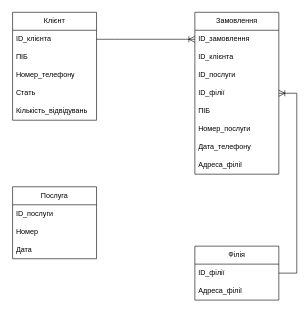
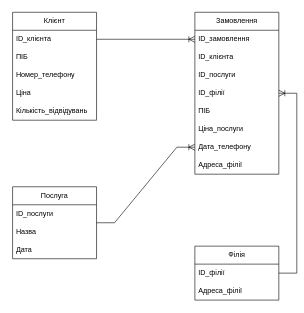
  <mxCell id="0" />
  <mxCell id="1" parent="0" />
  <mxCell id="2" value="Клієнт" style="swimlane;fontStyle=0;childLayout=stackLayout;horizontal=1;startSize=30;horizontalStack=0;resizeParent=1;resizeParentMax=0;resizeLast=0;collapsible=1;marginBottom=0;whiteSpace=wrap;html=1;" vertex="1" parent="1"><mxGeometry x="20" y="20" width="140" height="180" as="geometry"><mxRectangle x="28" y="46" width="70" height="30" as="alternateBounds" /></mxGeometry></mxCell>
  <mxCell id="3" value="ID_клієнта" style="text;strokeColor=none;fillColor=none;align=left;verticalAlign=middle;spacingLeft=4;spacingRight=4;overflow=hidden;points=[[0,0.5],[1,0.5]];portConstraint=eastwest;rotatable=0;whiteSpace=wrap;html=1;" vertex="1" parent="2"><mxGeometry y="30" width="140" height="30" as="geometry" /></mxCell>
  <mxCell id="4" value="ПІБ" style="text;strokeColor=none;fillColor=none;align=left;verticalAlign=middle;spacingLeft=4;spacingRight=4;overflow=hidden;points=[[0,0.5],[1,0.5]];portConstraint=eastwest;rotatable=0;whiteSpace=wrap;html=1;" vertex="1" parent="2"><mxGeometry y="60" width="140" height="30" as="geometry" /></mxCell>
  <mxCell id="5" value="Номер_телефону" style="text;strokeColor=none;fillColor=none;align=left;verticalAlign=middle;spacingLeft=4;spacingRight=4;overflow=hidden;points=[[0,0.5],[1,0.5]];portConstraint=eastwest;rotatable=0;whiteSpace=wrap;html=1;" vertex="1" parent="2"><mxGeometry y="90" width="140" height="30" as="geometry" /></mxCell>
- <mxCell id="6" value="Стать" style="text;strokeColor=none;fillColor=none;align=left;verticalAlign=middle;spacingLeft=4;spacingRight=4;overflow=hidden;points=[[0,0.5],[1,0.5]];portConstraint=eastwest;rotatable=0;whiteSpace=wrap;html=1;" vertex="1" parent="2"><mxGeometry y="120" width="140" height="30" as="geometry" /></mxCell>
+ <mxCell id="6" value="Ціна" style="text;strokeColor=none;fillColor=none;align=left;verticalAlign=middle;spacingLeft=4;spacingRight=4;overflow=hidden;points=[[0,0.5],[1,0.5]];portConstraint=eastwest;rotatable=0;whiteSpace=wrap;html=1;" vertex="1" parent="2"><mxGeometry y="120" width="140" height="30" as="geometry" /></mxCell>
  <mxCell id="7" value="Кількість_відвідувань" style="text;strokeColor=none;fillColor=none;align=left;verticalAlign=middle;spacingLeft=4;spacingRight=4;overflow=hidden;points=[[0,0.5],[1,0.5]];portConstraint=eastwest;rotatable=0;whiteSpace=wrap;html=1;" vertex="1" parent="2"><mxGeometry y="150" width="140" height="30" as="geometry" /></mxCell>
  <mxCell id="8" value="Послуга" style="swimlane;fontStyle=0;childLayout=stackLayout;horizontal=1;startSize=30;horizontalStack=0;resizeParent=1;resizeParentMax=0;resizeLast=0;collapsible=1;marginBottom=0;whiteSpace=wrap;html=1;" vertex="1" parent="1"><mxGeometry x="20" y="311" width="140" height="120" as="geometry"><mxRectangle x="28" y="46" width="70" height="30" as="alternateBounds" /></mxGeometry></mxCell>
  <mxCell id="9" value="ID_послуги" style="text;strokeColor=none;fillColor=none;align=left;verticalAlign=middle;spacingLeft=4;spacingRight=4;overflow=hidden;points=[[0,0.5],[1,0.5]];portConstraint=eastwest;rotatable=0;whiteSpace=wrap;html=1;" vertex="1" parent="8"><mxGeometry y="30" width="140" height="30" as="geometry" /></mxCell>
- <mxCell id="10" value="Номер" style="text;strokeColor=none;fillColor=none;align=left;verticalAlign=middle;spacingLeft=4;spacingRight=4;overflow=hidden;points=[[0,0.5],[1,0.5]];portConstraint=eastwest;rotatable=0;whiteSpace=wrap;html=1;" vertex="1" parent="8"><mxGeometry y="60" width="140" height="30" as="geometry" /></mxCell>
+ <mxCell id="10" value="Назва" style="text;strokeColor=none;fillColor=none;align=left;verticalAlign=middle;spacingLeft=4;spacingRight=4;overflow=hidden;points=[[0,0.5],[1,0.5]];portConstraint=eastwest;rotatable=0;whiteSpace=wrap;html=1;" vertex="1" parent="8"><mxGeometry y="60" width="140" height="30" as="geometry" /></mxCell>
  <mxCell id="11" value="Дата" style="text;strokeColor=none;fillColor=none;align=left;verticalAlign=middle;spacingLeft=4;spacingRight=4;overflow=hidden;points=[[0,0.5],[1,0.5]];portConstraint=eastwest;rotatable=0;whiteSpace=wrap;html=1;" vertex="1" parent="8"><mxGeometry y="90" width="140" height="30" as="geometry" /></mxCell>
  <mxCell id="12" value="Замовлення" style="swimlane;fontStyle=0;childLayout=stackLayout;horizontal=1;startSize=30;horizontalStack=0;resizeParent=1;resizeParentMax=0;resizeLast=0;collapsible=1;marginBottom=0;whiteSpace=wrap;html=1;" vertex="1" parent="1"><mxGeometry x="324" y="20" width="140" height="270" as="geometry"><mxRectangle x="28" y="46" width="70" height="30" as="alternateBounds" /></mxGeometry></mxCell>
  <mxCell id="13" value="ID_замовлення" style="text;strokeColor=none;fillColor=none;align=left;verticalAlign=middle;spacingLeft=4;spacingRight=4;overflow=hidden;points=[[0,0.5],[1,0.5]];portConstraint=eastwest;rotatable=0;whiteSpace=wrap;html=1;" vertex="1" parent="12"><mxGeometry y="30" width="140" height="30" as="geometry" /></mxCell>
  <mxCell id="14" value="ID_клієнта" style="text;strokeColor=none;fillColor=none;align=left;verticalAlign=middle;spacingLeft=4;spacingRight=4;overflow=hidden;points=[[0,0.5],[1,0.5]];portConstraint=eastwest;rotatable=0;whiteSpace=wrap;html=1;" vertex="1" parent="12"><mxGeometry y="60" width="140" height="30" as="geometry" /></mxCell>
  <mxCell id="15" value="ID_послуги" style="text;strokeColor=none;fillColor=none;align=left;verticalAlign=middle;spacingLeft=4;spacingRight=4;overflow=hidden;points=[[0,0.5],[1,0.5]];portConstraint=eastwest;rotatable=0;whiteSpace=wrap;html=1;" vertex="1" parent="12"><mxGeometry y="90" width="140" height="30" as="geometry" /></mxCell>
  <mxCell id="16" value="ID_філії" style="text;strokeColor=none;fillColor=none;align=left;verticalAlign=middle;spacingLeft=4;spacingRight=4;overflow=hidden;points=[[0,0.5],[1,0.5]];portConstraint=eastwest;rotatable=0;whiteSpace=wrap;html=1;" vertex="1" parent="12"><mxGeometry y="120" width="140" height="30" as="geometry" /></mxCell>
  <mxCell id="17" value="ПІБ" style="text;strokeColor=none;fillColor=none;align=left;verticalAlign=middle;spacingLeft=4;spacingRight=4;overflow=hidden;points=[[0,0.5],[1,0.5]];portConstraint=eastwest;rotatable=0;whiteSpace=wrap;html=1;" vertex="1" parent="12"><mxGeometry y="150" width="140" height="30" as="geometry" /></mxCell>
- <mxCell id="18" value="Номер_послуги" style="text;strokeColor=none;fillColor=none;align=left;verticalAlign=middle;spacingLeft=4;spacingRight=4;overflow=hidden;points=[[0,0.5],[1,0.5]];portConstraint=eastwest;rotatable=0;whiteSpace=wrap;html=1;" vertex="1" parent="12"><mxGeometry y="180" width="140" height="30" as="geometry" /></mxCell>
+ <mxCell id="18" value="Ціна_послуги" style="text;strokeColor=none;fillColor=none;align=left;verticalAlign=middle;spacingLeft=4;spacingRight=4;overflow=hidden;points=[[0,0.5],[1,0.5]];portConstraint=eastwest;rotatable=0;whiteSpace=wrap;html=1;" vertex="1" parent="12"><mxGeometry y="180" width="140" height="30" as="geometry" /></mxCell>
  <mxCell id="19" value="Дата_телефону" style="text;strokeColor=none;fillColor=none;align=left;verticalAlign=middle;spacingLeft=4;spacingRight=4;overflow=hidden;points=[[0,0.5],[1,0.5]];portConstraint=eastwest;rotatable=0;whiteSpace=wrap;html=1;" vertex="1" parent="12"><mxGeometry y="210" width="140" height="30" as="geometry" /></mxCell>
  <mxCell id="20" value="Адреса_філії" style="text;strokeColor=none;fillColor=none;align=left;verticalAlign=middle;spacingLeft=4;spacingRight=4;overflow=hidden;points=[[0,0.5],[1,0.5]];portConstraint=eastwest;rotatable=0;whiteSpace=wrap;html=1;" vertex="1" parent="12"><mxGeometry y="240" width="140" height="30" as="geometry" /></mxCell>
  <mxCell id="21" value="Філія" style="swimlane;fontStyle=0;childLayout=stackLayout;horizontal=1;startSize=30;horizontalStack=0;resizeParent=1;resizeParentMax=0;resizeLast=0;collapsible=1;marginBottom=0;whiteSpace=wrap;html=1;" vertex="1" parent="1"><mxGeometry x="324" y="410" width="140" height="90" as="geometry"><mxRectangle x="28" y="46" width="70" height="30" as="alternateBounds" /></mxGeometry></mxCell>
  <mxCell id="22" value="ID_філії" style="text;strokeColor=none;fillColor=none;align=left;verticalAlign=middle;spacingLeft=4;spacingRight=4;overflow=hidden;points=[[0,0.5],[1,0.5]];portConstraint=eastwest;rotatable=0;whiteSpace=wrap;html=1;" vertex="1" parent="21"><mxGeometry y="30" width="140" height="30" as="geometry" /></mxCell>
  <mxCell id="23" value="Адреса_філії" style="text;strokeColor=none;fillColor=none;align=left;verticalAlign=middle;spacingLeft=4;spacingRight=4;overflow=hidden;points=[[0,0.5],[1,0.5]];portConstraint=eastwest;rotatable=0;whiteSpace=wrap;html=1;" vertex="1" parent="21"><mxGeometry y="60" width="140" height="30" as="geometry" /></mxCell>
  <mxCell id="24" value="" style="edgeStyle=entityRelationEdgeStyle;fontSize=12;html=1;endArrow=ERoneToMany;rounded=0;startSize=8;endSize=8;" edge="1" parent="1" source="3" target="13"><mxGeometry width="100" height="100" relative="1" as="geometry"><mxPoint x="179" y="119" as="sourcePoint" /><mxPoint x="279" y="19" as="targetPoint" /></mxGeometry></mxCell>
+ <mxCell id="25" value="" style="edgeStyle=entityRelationEdgeStyle;fontSize=12;html=1;endArrow=ERoneToMany;rounded=0;startSize=8;endSize=8;" edge="1" parent="1" source="8" target="19"><mxGeometry width="100" height="100" relative="1" as="geometry"><mxPoint x="184" y="381" as="sourcePoint" /><mxPoint x="305" y="243" as="targetPoint" /></mxGeometry></mxCell>
  <mxCell id="26" value="" style="edgeStyle=entityRelationEdgeStyle;fontSize=12;html=1;endArrow=ERoneToMany;rounded=0;startSize=8;endSize=8;exitX=1;exitY=0.5;exitDx=0;exitDy=0;" edge="1" parent="1" source="22" target="12"><mxGeometry width="100" height="100" relative="1" as="geometry"><mxPoint x="376" y="570" as="sourcePoint" /><mxPoint x="394" y="328" as="targetPoint" /><Array as="points"><mxPoint x="406" y="314" /></Array></mxGeometry></mxCell>
